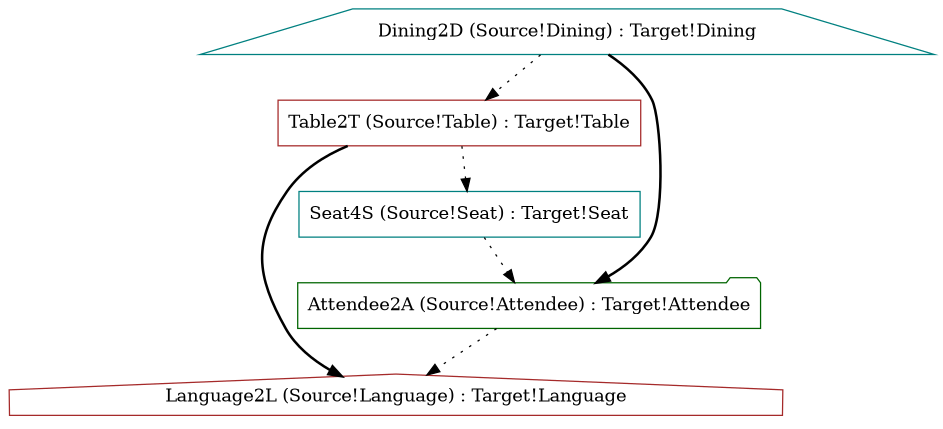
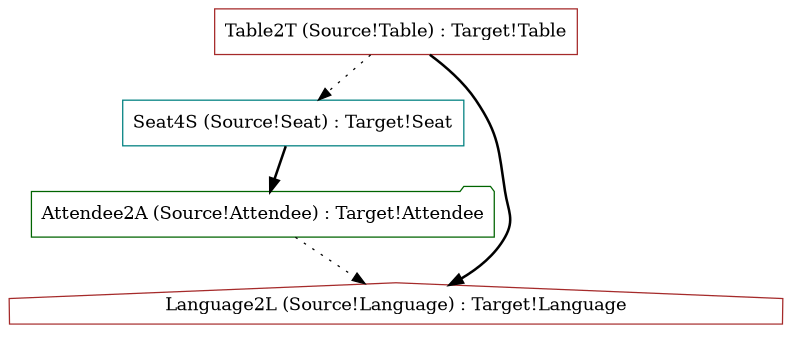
  strict digraph {
    node [color=teal shape=box]
    edge [style=dotted]
-   n1 [label="Dining2D (Source!Dining) : Target!Dining" shape=trapezium]
    n2 [color=brown label="Table2T (Source!Table) : Target!Table"]
    n3 [color=darkgreen label="Attendee2A (Source!Attendee) : Target!Attendee" shape=folder]
    n4 [label="Seat4S (Source!Seat) : Target!Seat"]
    n5 [color=brown label="Language2L (Source!Language) : Target!Language" shape=house]
-   n1 -> n2
-   n1 -> n3 [style=bold]
    n2 -> n4
    n2 -> n5 [style=bold]
    n3 -> n5
-   n4 -> n3
+   n4 -> n3 [style=bold]
  }
